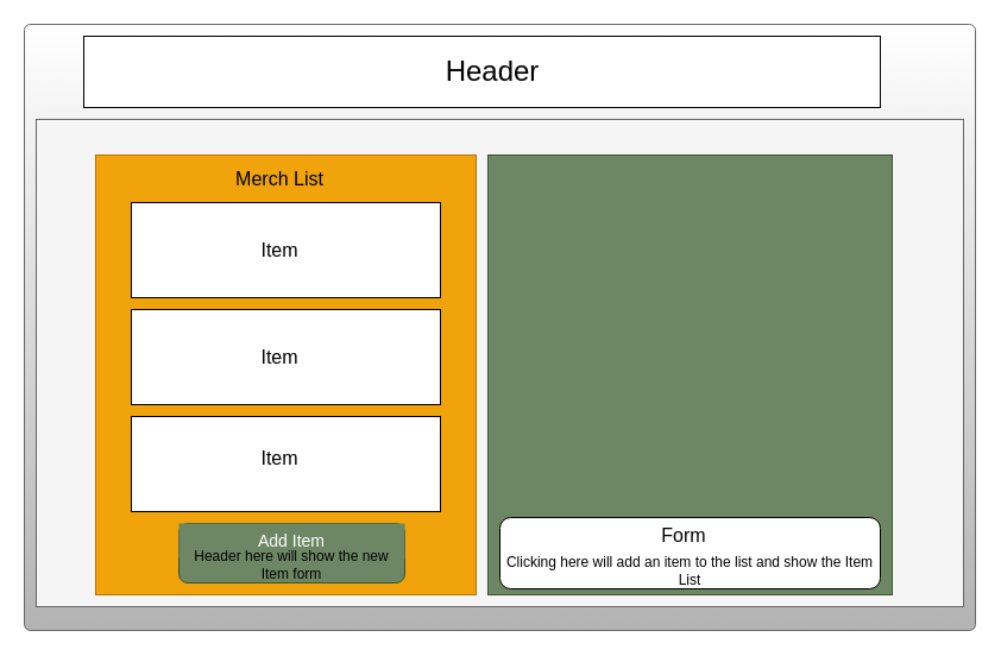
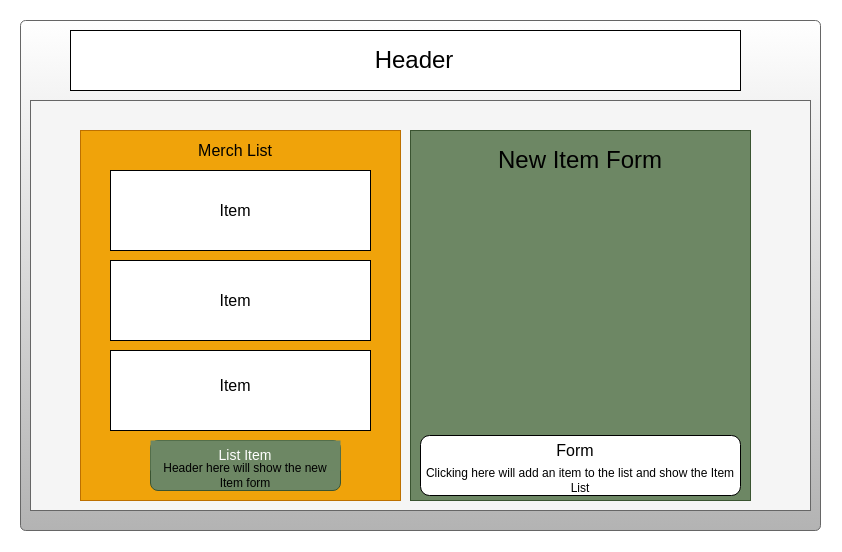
  <mxCell id="0" />
  <mxCell id="1" parent="0" />
  <mxCell id="2" value="" style="rounded=1;whiteSpace=wrap;html=1;arcSize=1;gradientColor=#b3b3b3;fillColor=#FFFFFF;strokeColor=#666666;" parent="1" vertex="1"><mxGeometry x="20" y="20" width="800" height="510" as="geometry" /></mxCell>
  <mxCell id="3" value="" style="rounded=0;whiteSpace=wrap;html=1;strokeColor=#666666;fillColor=#f5f5f5;fontColor=#333333;" vertex="1" parent="1"><mxGeometry x="30" y="100" width="780" height="410" as="geometry" /></mxCell>
  <mxCell id="4" value="App" style="text;html=1;strokeColor=none;fillColor=none;align=center;verticalAlign=middle;whiteSpace=wrap;rounded=0;" parent="1" vertex="1"><mxGeometry x="340" y="20" width="120" height="30" as="geometry" /></mxCell>
  <mxCell id="5" value="" style="rounded=0;whiteSpace=wrap;html=1;" parent="1" vertex="1"><mxGeometry x="70" y="30" width="670" height="60" as="geometry" /></mxCell>
  <mxCell id="6" value="&lt;font style=&quot;font-size: 24px&quot;&gt;Header&lt;/font&gt;" style="text;html=1;strokeColor=none;fillColor=none;align=center;verticalAlign=middle;whiteSpace=wrap;rounded=0;" parent="1" vertex="1"><mxGeometry x="304" y="30" width="220" height="60" as="geometry" /></mxCell>
  <mxCell id="7" value="" style="rounded=0;whiteSpace=wrap;html=1;fillColor=#f0a30a;strokeColor=#BD7000;fontColor=#ffffff;" parent="1" vertex="1"><mxGeometry x="80" y="130" width="320" height="370" as="geometry" /></mxCell>
  <mxCell id="8" value="" style="rounded=0;whiteSpace=wrap;html=1;fillColor=#6d8764;strokeColor=#3A5431;fontColor=#ffffff;" parent="1" vertex="1"><mxGeometry x="410" y="130" width="340" height="370" as="geometry" /></mxCell>
  <mxCell id="9" value="Merch List" style="text;html=1;strokeColor=none;fillColor=none;align=center;verticalAlign=middle;whiteSpace=wrap;rounded=0;fontSize=16;" parent="1" vertex="1"><mxGeometry x="180" y="140" width="110" height="20" as="geometry" /></mxCell>
  <mxCell id="10" value="" style="rounded=0;whiteSpace=wrap;html=1;" parent="1" vertex="1"><mxGeometry x="110" y="350" width="260" height="80" as="geometry" /></mxCell>
  <mxCell id="11" value="" style="rounded=1;whiteSpace=wrap;html=1;fillColor=#6d8764;strokeColor=#3A5431;fontColor=#ffffff;" parent="1" vertex="1"><mxGeometry x="150" y="440" width="190" height="50" as="geometry" /></mxCell>
  <mxCell id="12" value="" style="rounded=0;whiteSpace=wrap;html=1;" parent="1" vertex="1"><mxGeometry x="110" y="170" width="260" height="80" as="geometry" /></mxCell>
  <mxCell id="13" value="" style="rounded=0;whiteSpace=wrap;html=1;" parent="1" vertex="1"><mxGeometry x="110" y="260" width="260" height="80" as="geometry" /></mxCell>
  <mxCell id="14" value="Item" style="text;html=1;strokeColor=none;fillColor=none;align=center;verticalAlign=middle;whiteSpace=wrap;rounded=0;spacing=5;fontSize=16;" parent="1" vertex="1"><mxGeometry x="190" y="360" width="90" height="50" as="geometry" /></mxCell>
  <mxCell id="15" value="Item" style="text;html=1;strokeColor=none;fillColor=none;align=center;verticalAlign=middle;whiteSpace=wrap;rounded=0;spacing=5;fontSize=16;" parent="1" vertex="1"><mxGeometry x="190" y="275" width="90" height="50" as="geometry" /></mxCell>
  <mxCell id="16" value="Item" style="text;html=1;strokeColor=none;fillColor=none;align=center;verticalAlign=middle;whiteSpace=wrap;rounded=0;spacing=5;fontSize=16;" parent="1" vertex="1"><mxGeometry x="190" y="185" width="90" height="50" as="geometry" /></mxCell>
- <mxCell id="17" value="&lt;font style=&quot;font-size: 14px&quot;&gt;Add Item&lt;/font&gt;" style="text;html=1;strokeColor=none;fillColor=#6d8764;align=center;verticalAlign=middle;whiteSpace=wrap;rounded=0;fontColor=#ffffff;" parent="1" vertex="1"><mxGeometry x="150" y="440" width="190" height="30" as="geometry" /></mxCell>
+ <mxCell id="17" value="&lt;font style=&quot;font-size: 14px&quot;&gt;List Item&lt;/font&gt;" style="text;html=1;strokeColor=none;fillColor=#6d8764;align=center;verticalAlign=middle;whiteSpace=wrap;rounded=0;fontColor=#ffffff;" parent="1" vertex="1"><mxGeometry x="150" y="440" width="190" height="30" as="geometry" /></mxCell>
  <mxCell id="18" value="Header here will show the new Item form" style="text;html=1;strokeColor=none;fillColor=none;align=center;verticalAlign=middle;whiteSpace=wrap;rounded=0;" parent="1" vertex="1"><mxGeometry x="150" y="460" width="190" height="30" as="geometry" /></mxCell>
+ <mxCell id="19" value="&lt;font style=&quot;font-size: 24px&quot;&gt;New Item Form&lt;/font&gt;" style="text;html=1;strokeColor=none;fillColor=none;align=center;verticalAlign=middle;whiteSpace=wrap;rounded=0;" vertex="1" parent="1"><mxGeometry x="410" y="130" width="340" height="60" as="geometry" /></mxCell>
  <mxCell id="20" value="" style="rounded=1;whiteSpace=wrap;html=1;" vertex="1" parent="1"><mxGeometry x="420" y="435" width="320" height="60" as="geometry" /></mxCell>
  <mxCell id="21" value="Form" style="text;html=1;strokeColor=none;fillColor=none;align=center;verticalAlign=middle;whiteSpace=wrap;rounded=0;fontSize=16;" vertex="1" parent="1"><mxGeometry x="420" y="440" width="310" height="20" as="geometry" /></mxCell>
  <mxCell id="22" value="Clicking here will add an item to the list and show the Item List" style="text;html=1;strokeColor=none;fillColor=none;align=center;verticalAlign=middle;whiteSpace=wrap;rounded=0;" vertex="1" parent="1"><mxGeometry x="420" y="465" width="320" height="30" as="geometry" /></mxCell>
